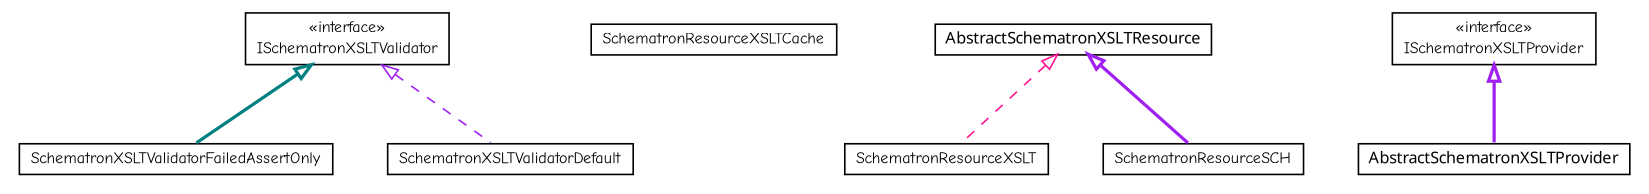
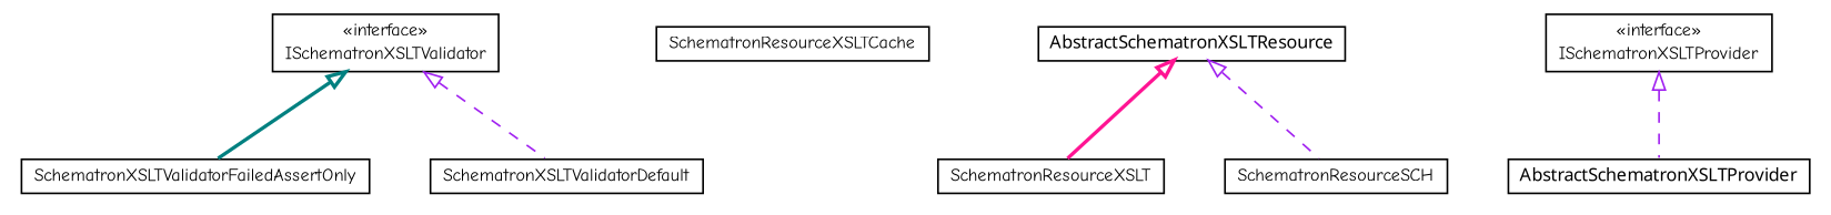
  digraph {
    fontname="Comic Neue"
    nodesep=0.25
    ranksep=0.5
    node [fontcolor=black fontname="Comic Neue" fontsize=10.0 shape=plaintext]
    edge [arrowtail=empty color=purple dir=back fontname="Comic Neue" fontsize=10 headport=p labelfontname=arial labelfontsize=10 style=dashed tailport=p]
    n1 [label=<<table title="com.helger.schematron.xslt.SchematronXSLTValidatorFailedAssertOnly" border="0" cellborder="1" cellspacing="0" cellpadding="2" port="p" href="./SchematronXSLTValidatorFailedAssertOnly.html"> 		<tr><td><table border="0" cellspacing="0" cellpadding="1"> <tr><td align="center" balign="center"> SchematronXSLTValidatorFailedAssertOnly </td></tr> 		</table></td></tr> 		</table>>]
    n2 [label=<<table title="com.helger.schematron.xslt.SchematronXSLTValidatorDefault" border="0" cellborder="1" cellspacing="0" cellpadding="2" port="p" href="./SchematronXSLTValidatorDefault.html"> 		<tr><td><table border="0" cellspacing="0" cellpadding="1"> <tr><td align="center" balign="center"> SchematronXSLTValidatorDefault </td></tr> 		</table></td></tr> 		</table>>]
    n3 [label=<<table title="com.helger.schematron.xslt.SchematronResourceXSLTCache" border="0" cellborder="1" cellspacing="0" cellpadding="2" port="p" href="./SchematronResourceXSLTCache.html"> 		<tr><td><table border="0" cellspacing="0" cellpadding="1"> <tr><td align="center" balign="center"> SchematronResourceXSLTCache </td></tr> 		</table></td></tr> 		</table>>]
    n4 [label=<<table title="com.helger.schematron.xslt.SchematronResourceXSLT" border="0" cellborder="1" cellspacing="0" cellpadding="2" port="p" href="./SchematronResourceXSLT.html"> 		<tr><td><table border="0" cellspacing="0" cellpadding="1"> <tr><td align="center" balign="center"> SchematronResourceXSLT </td></tr> 		</table></td></tr> 		</table>>]
    n5 [label=<<table title="com.helger.schematron.xslt.SchematronResourceSCH" border="0" cellborder="1" cellspacing="0" cellpadding="2" port="p" href="./SchematronResourceSCH.html"> 		<tr><td><table border="0" cellspacing="0" cellpadding="1"> <tr><td align="center" balign="center"> SchematronResourceSCH </td></tr> 		</table></td></tr> 		</table>>]
    n6 [label=<<table title="com.helger.schematron.xslt.ISchematronXSLTValidator" border="0" cellborder="1" cellspacing="0" cellpadding="2" port="p" href="./ISchematronXSLTValidator.html"> 		<tr><td><table border="0" cellspacing="0" cellpadding="1"> <tr><td align="center" balign="center"> &#171;interface&#187; </td></tr> <tr><td align="center" balign="center"> ISchematronXSLTValidator </td></tr> 		</table></td></tr> 		</table>>]
    n7 [label=<<table title="com.helger.schematron.xslt.ISchematronXSLTProvider" border="0" cellborder="1" cellspacing="0" cellpadding="2" port="p" href="./ISchematronXSLTProvider.html"> 		<tr><td><table border="0" cellspacing="0" cellpadding="1"> <tr><td align="center" balign="center"> &#171;interface&#187; </td></tr> <tr><td align="center" balign="center"> ISchematronXSLTProvider </td></tr> 		</table></td></tr> 		</table>>]
    n8 [label=<<table title="com.helger.schematron.xslt.AbstractSchematronXSLTProvider" border="0" cellborder="1" cellspacing="0" cellpadding="2" port="p" href="./AbstractSchematronXSLTProvider.html"> 		<tr><td><table border="0" cellspacing="0" cellpadding="1"> <tr><td align="center" balign="center"><font face="ariali"> AbstractSchematronXSLTProvider </font></td></tr> 		</table></td></tr> 		</table>>]
    n9 [label=<<table title="com.helger.schematron.xslt.AbstractSchematronXSLTResource" border="0" cellborder="1" cellspacing="0" cellpadding="2" port="p" href="./AbstractSchematronXSLTResource.html"> 		<tr><td><table border="0" cellspacing="0" cellpadding="1"> <tr><td align="center" balign="center"><font face="ariali"> AbstractSchematronXSLTResource </font></td></tr> 		</table></td></tr> 		</table>>]
    n6 -> n1 [color=teal style=bold]
    n6 -> n2
-   n7 -> n8 [style=bold]
-   n9 -> n4 [color=deeppink]
-   n9 -> n5 [style=bold]
+   n7 -> n8
+   n9 -> n4 [color=deeppink style=bold]
+   n9 -> n5
  }
